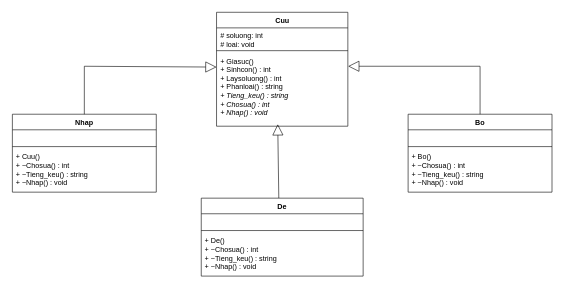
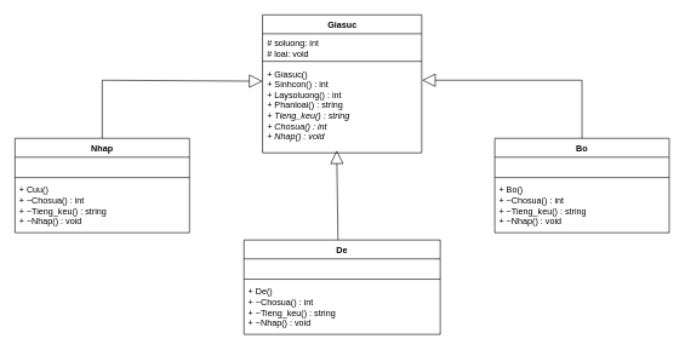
  <mxCell id="0" />
  <mxCell id="1" parent="0" />
- <mxCell id="2" value="Cuu" style="swimlane;fontStyle=1;align=center;verticalAlign=top;childLayout=stackLayout;horizontal=1;startSize=26;horizontalStack=0;resizeParent=1;resizeParentMax=0;resizeLast=0;collapsible=1;marginBottom=0;whiteSpace=wrap;html=1;" vertex="1" parent="1"><mxGeometry x="360.5" y="20" width="219" height="190" as="geometry" /></mxCell>
+ <mxCell id="2" value="Giasuc" style="swimlane;fontStyle=1;align=center;verticalAlign=top;childLayout=stackLayout;horizontal=1;startSize=26;horizontalStack=0;resizeParent=1;resizeParentMax=0;resizeLast=0;collapsible=1;marginBottom=0;whiteSpace=wrap;html=1;" vertex="1" parent="1"><mxGeometry x="360.5" y="20" width="219" height="190" as="geometry" /></mxCell>
  <mxCell id="3" value="&lt;div&gt;# soluong: int  &lt;br&gt;# loai: void&lt;br&gt;&lt;/div&gt;" style="text;strokeColor=none;fillColor=none;align=left;verticalAlign=top;spacingLeft=4;spacingRight=4;overflow=hidden;rotatable=0;points=[[0,0.5],[1,0.5]];portConstraint=eastwest;whiteSpace=wrap;html=1;" vertex="1" parent="2"><mxGeometry y="26" width="219" height="34" as="geometry" /></mxCell>
  <mxCell id="4" value="" style="line;strokeWidth=1;fillColor=none;align=left;verticalAlign=middle;spacingTop=-1;spacingLeft=3;spacingRight=3;rotatable=0;labelPosition=right;points=[];portConstraint=eastwest;strokeColor=inherit;" vertex="1" parent="2"><mxGeometry y="60" width="219" height="8" as="geometry" /></mxCell>
  <mxCell id="5" value="&lt;div&gt;+ Giasuc()&lt;br&gt;+ Sinhcon() : int  &lt;br&gt;+ Laysoluong() : int  &lt;br&gt;+ Phanloai() : string&amp;nbsp;&amp;nbsp;&lt;br&gt;&lt;/div&gt;&lt;div&gt;&lt;i&gt;+ Tieng_keu() : string&amp;nbsp;&lt;/i&gt;&lt;br&gt;&lt;i&gt;+ Chosua() : int&lt;/i&gt;&lt;br&gt;&lt;/div&gt;&lt;div&gt;&lt;i&gt;+ Nhap() : void&amp;nbsp;&lt;/i&gt;&lt;i&gt;&lt;br&gt;&lt;/i&gt;&lt;/div&gt;" style="text;strokeColor=none;fillColor=none;align=left;verticalAlign=top;spacingLeft=4;spacingRight=4;overflow=hidden;rotatable=0;points=[[0,0.5],[1,0.5]];portConstraint=eastwest;whiteSpace=wrap;html=1;" vertex="1" parent="2"><mxGeometry y="68" width="219" height="122" as="geometry" /></mxCell>
  <mxCell id="6" value="Bo" style="swimlane;fontStyle=1;align=center;verticalAlign=top;childLayout=stackLayout;horizontal=1;startSize=26;horizontalStack=0;resizeParent=1;resizeParentMax=0;resizeLast=0;collapsible=1;marginBottom=0;whiteSpace=wrap;html=1;" vertex="1" parent="1"><mxGeometry x="680" y="190" width="240" height="130" as="geometry" /></mxCell>
  <mxCell id="7" value="&amp;nbsp;" style="text;strokeColor=none;fillColor=none;align=left;verticalAlign=top;spacingLeft=4;spacingRight=4;overflow=hidden;rotatable=0;points=[[0,0.5],[1,0.5]];portConstraint=eastwest;whiteSpace=wrap;html=1;" vertex="1" parent="6"><mxGeometry y="26" width="240" height="24" as="geometry" /></mxCell>
  <mxCell id="8" value="" style="line;strokeWidth=1;fillColor=none;align=left;verticalAlign=middle;spacingTop=-1;spacingLeft=3;spacingRight=3;rotatable=0;labelPosition=right;points=[];portConstraint=eastwest;strokeColor=inherit;" vertex="1" parent="6"><mxGeometry y="50" width="240" height="8" as="geometry" /></mxCell>
  <mxCell id="9" value="+ Bo()  &lt;br&gt;+ ~Chosua() : int&amp;nbsp;&lt;br&gt;+ ~Tieng_keu() : string&amp;nbsp;&lt;br&gt;+ ~Nhap() : void&amp;nbsp; &amp;nbsp;" style="text;strokeColor=none;fillColor=none;align=left;verticalAlign=top;spacingLeft=4;spacingRight=4;overflow=hidden;rotatable=0;points=[[0,0.5],[1,0.5]];portConstraint=eastwest;whiteSpace=wrap;html=1;" vertex="1" parent="6"><mxGeometry y="58" width="240" height="72" as="geometry" /></mxCell>
  <mxCell id="10" value="De" style="swimlane;fontStyle=1;align=center;verticalAlign=top;childLayout=stackLayout;horizontal=1;startSize=26;horizontalStack=0;resizeParent=1;resizeParentMax=0;resizeLast=0;collapsible=1;marginBottom=0;whiteSpace=wrap;html=1;" vertex="1" parent="1"><mxGeometry x="335" y="330" width="270" height="130" as="geometry" /></mxCell>
  <mxCell id="11" value="&amp;nbsp;" style="text;strokeColor=none;fillColor=none;align=left;verticalAlign=top;spacingLeft=4;spacingRight=4;overflow=hidden;rotatable=0;points=[[0,0.5],[1,0.5]];portConstraint=eastwest;whiteSpace=wrap;html=1;" vertex="1" parent="10"><mxGeometry y="26" width="270" height="24" as="geometry" /></mxCell>
  <mxCell id="12" value="" style="line;strokeWidth=1;fillColor=none;align=left;verticalAlign=middle;spacingTop=-1;spacingLeft=3;spacingRight=3;rotatable=0;labelPosition=right;points=[];portConstraint=eastwest;strokeColor=inherit;" vertex="1" parent="10"><mxGeometry y="50" width="270" height="8" as="geometry" /></mxCell>
  <mxCell id="13" value="+ De()&lt;br&gt;+ ~Chosua() : int&amp;nbsp;&lt;br&gt;+ ~Tieng_keu() : string&amp;nbsp;&lt;br&gt;+ ~Nhap() : void&amp;nbsp; &amp;nbsp;" style="text;strokeColor=none;fillColor=none;align=left;verticalAlign=top;spacingLeft=4;spacingRight=4;overflow=hidden;rotatable=0;points=[[0,0.5],[1,0.5]];portConstraint=eastwest;whiteSpace=wrap;html=1;" vertex="1" parent="10"><mxGeometry y="58" width="270" height="72" as="geometry" /></mxCell>
  <mxCell id="14" value="" style="endArrow=block;endSize=16;endFill=0;html=1;rounded=0;entryX=0.466;entryY=0.973;entryDx=0;entryDy=0;entryPerimeter=0;exitX=0.479;exitY=-0.001;exitDx=0;exitDy=0;exitPerimeter=0;" edge="1" parent="1" source="10" target="5"><mxGeometry width="160" relative="1" as="geometry"><mxPoint x="465" y="280" as="sourcePoint" /><mxPoint x="465" y="210" as="targetPoint" /></mxGeometry></mxCell>
  <mxCell id="15" value="Nhap" style="swimlane;fontStyle=1;align=center;verticalAlign=top;childLayout=stackLayout;horizontal=1;startSize=26;horizontalStack=0;resizeParent=1;resizeParentMax=0;resizeLast=0;collapsible=1;marginBottom=0;whiteSpace=wrap;html=1;" vertex="1" parent="1"><mxGeometry x="20" y="190" width="240" height="130" as="geometry" /></mxCell>
  <mxCell id="16" value="&amp;nbsp;" style="text;strokeColor=none;fillColor=none;align=left;verticalAlign=top;spacingLeft=4;spacingRight=4;overflow=hidden;rotatable=0;points=[[0,0.5],[1,0.5]];portConstraint=eastwest;whiteSpace=wrap;html=1;" vertex="1" parent="15"><mxGeometry y="26" width="240" height="24" as="geometry" /></mxCell>
  <mxCell id="17" value="" style="line;strokeWidth=1;fillColor=none;align=left;verticalAlign=middle;spacingTop=-1;spacingLeft=3;spacingRight=3;rotatable=0;labelPosition=right;points=[];portConstraint=eastwest;strokeColor=inherit;" vertex="1" parent="15"><mxGeometry y="50" width="240" height="8" as="geometry" /></mxCell>
  <mxCell id="18" value="&lt;div&gt;+ Cuu()&lt;br&gt;+ ~Chosua() : int&amp;nbsp;&lt;br&gt;+ ~Tieng_keu() : string&amp;nbsp;&lt;br&gt;+ ~Nhap() : void&amp;nbsp; &amp;nbsp;&lt;br&gt;&lt;/div&gt;" style="text;strokeColor=none;fillColor=none;align=left;verticalAlign=top;spacingLeft=4;spacingRight=4;overflow=hidden;rotatable=0;points=[[0,0.5],[1,0.5]];portConstraint=eastwest;whiteSpace=wrap;html=1;" vertex="1" parent="15"><mxGeometry y="58" width="240" height="72" as="geometry" /></mxCell>
  <mxCell id="19" value="" style="endArrow=block;endSize=16;endFill=0;html=1;rounded=0;exitX=0.5;exitY=0;exitDx=0;exitDy=0;" edge="1" parent="1" source="15"><mxGeometry width="160" relative="1" as="geometry"><mxPoint x="140" y="111" as="sourcePoint" /><mxPoint x="360.5" y="111.37" as="targetPoint" /><Array as="points"><mxPoint x="140" y="110" /><mxPoint x="360.5" y="111.37" /></Array></mxGeometry></mxCell>
  <mxCell id="20" value="" style="endArrow=block;endSize=16;endFill=0;html=1;rounded=0;exitX=0.5;exitY=0;exitDx=0;exitDy=0;" edge="1" parent="1" source="6"><mxGeometry width="160" relative="1" as="geometry"><mxPoint x="800" y="110" as="sourcePoint" /><mxPoint x="580" y="110" as="targetPoint" /><Array as="points"><mxPoint x="800" y="110" /></Array></mxGeometry></mxCell>
